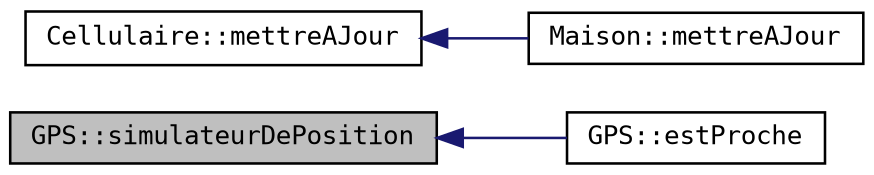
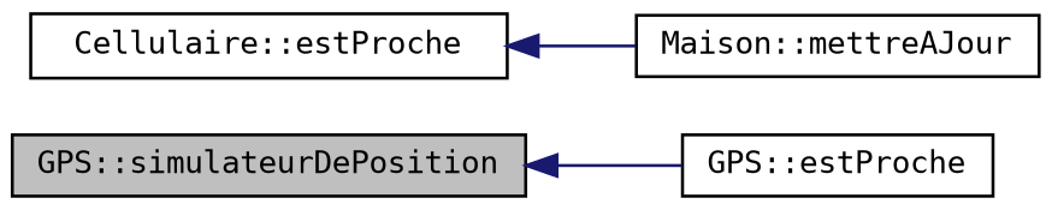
  digraph {
    fontname="DejaVu Sans Mono"
    rankdir=LR
    node [color=black fontname="DejaVu Sans Mono" fontsize=10 shape=record]
    edge [color=midnightblue dir=back fontname="DejaVu Sans Mono" fontsize=10 labelfontname=Helvetica labelfontsize=10 style=solid]
    n1 [fillcolor=grey75 fontcolor=black height=0.2 label="GPS::simulateurDePosition" style=filled width=0.4]
    n2 [height=0.2 label="GPS::estProche" width=0.4]
-   n3 [height=0.2 label="Cellulaire::mettreAJour" width=0.4]
+   n3 [height=0.2 label="Cellulaire::estProche" width=0.4]
    n4 [height=0.2 label="Maison::mettreAJour" width=0.4]
    n1 -> n2
    n3 -> n4
  }
